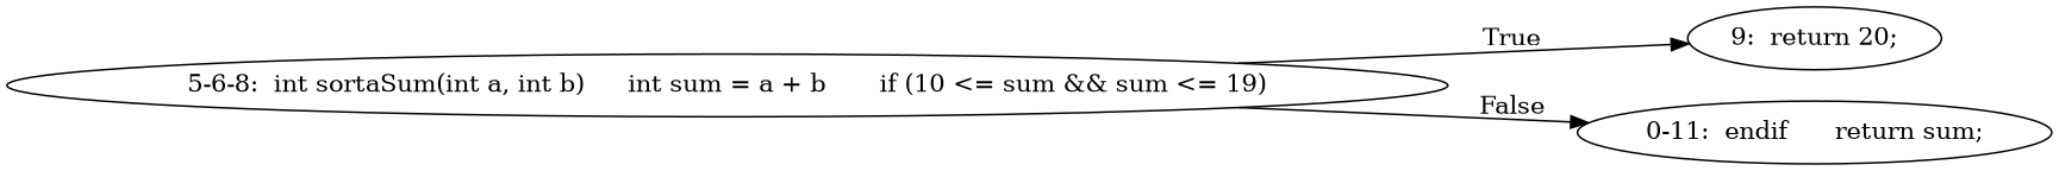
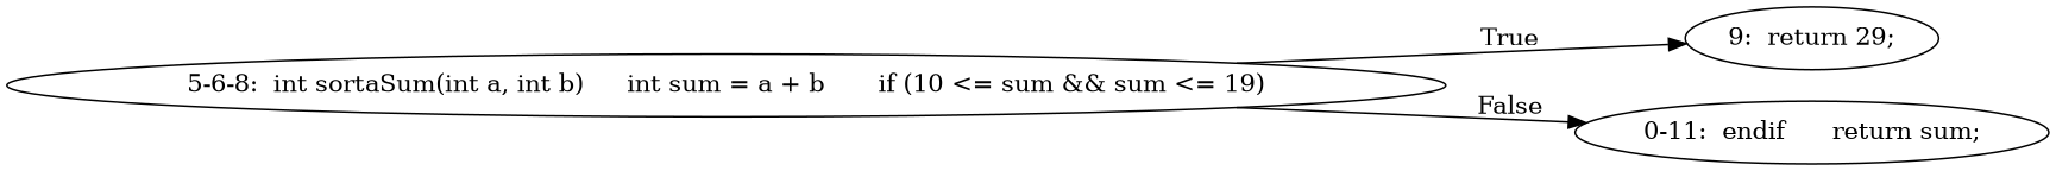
  digraph {
    rankdir=LR
    fontname="DejaVu Serif"
    node [fontname="DejaVu Serif"]
    edge [fontname="DejaVu Serif"]
    n1 [label="5-6-8:  int sortaSum(int a, int b)	int sum = a + b	if (10 <= sum && sum <= 19)"]
-   n2 [label="9:  return 20;"]
+   n2 [label="9:  return 29;"]
    n3 [label="0-11:  endif	return sum;"]
    n1 -> n2 [label=True]
    n1 -> n3 [label=False]
  }
